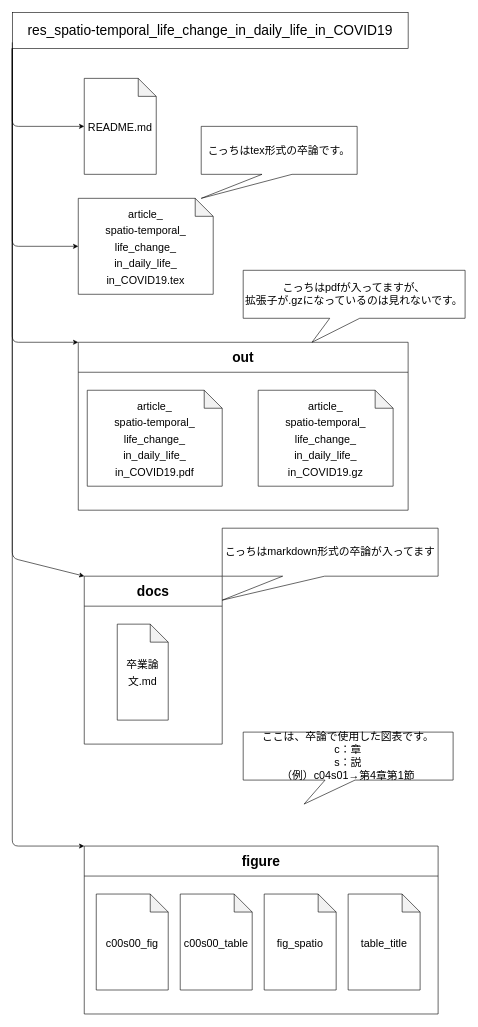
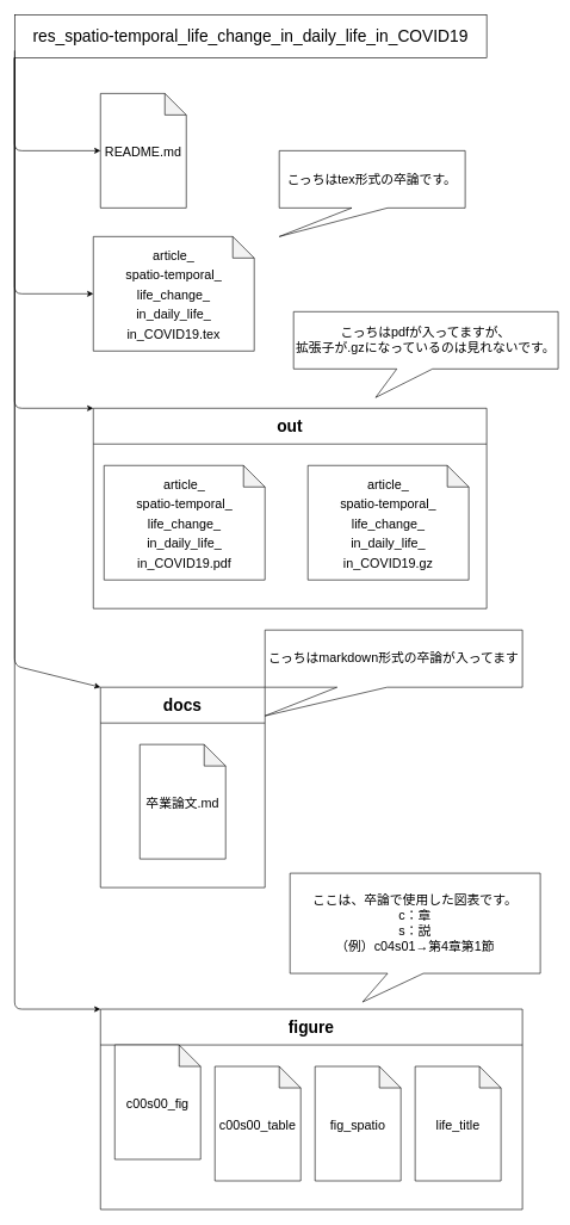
  <mxCell id="0" />
  <mxCell id="1" parent="0" />
  <mxCell id="2" value="&lt;font style=&quot;font-size: 23px;&quot;&gt;res_spatio-temporal_life_change_in_daily_life_in_COVID19&lt;/font&gt;" style="whiteSpace=wrap;html=1;" parent="1" vertex="1"><mxGeometry x="20" y="20" width="660" height="60" as="geometry" /></mxCell>
  <mxCell id="3" value="" style="endArrow=classic;html=1;fontSize=21;exitX=0;exitY=0.833;exitDx=0;exitDy=0;exitPerimeter=0;entryX=0;entryY=0;entryDx=0;entryDy=0;" parent="1" source="2" target="10" edge="1"><mxGeometry width="50" height="50" relative="1" as="geometry"><mxPoint x="-9.5" y="60" as="sourcePoint" /><mxPoint x="140" y="870" as="targetPoint" /><Array as="points"><mxPoint x="20" y="930" /></Array></mxGeometry></mxCell>
  <mxCell id="4" value="" style="endArrow=classic;html=1;fontSize=21;exitX=0;exitY=1;exitDx=0;exitDy=0;entryX=0;entryY=0;entryDx=0;entryDy=0;" parent="1" source="2" target="5" edge="1"><mxGeometry width="50" height="50" relative="1" as="geometry"><mxPoint x="-9.5" y="60" as="sourcePoint" /><mxPoint x="150" y="1270" as="targetPoint" /><Array as="points"><mxPoint x="20" y="1410" /></Array></mxGeometry></mxCell>
  <mxCell id="5" value="&lt;font style=&quot;font-size: 23px;&quot;&gt;figure&lt;/font&gt;" style="swimlane;whiteSpace=wrap;html=1;fontSize=21;startSize=50;" parent="1" vertex="1"><mxGeometry x="140" y="1410" width="590" height="280" as="geometry" /></mxCell>
- <mxCell id="6" value="&lt;font style=&quot;font-size: 18px;&quot;&gt;c00s00_fig&lt;/font&gt;" style="shape=note;whiteSpace=wrap;html=1;backgroundOutline=1;darkOpacity=0.05;fontSize=23;" parent="5" vertex="1"><mxGeometry x="20" y="80" width="120" height="160" as="geometry" /></mxCell>
- <mxCell id="7" value="&lt;font style=&quot;font-size: 18px;&quot;&gt;table_title&lt;/font&gt;" style="shape=note;whiteSpace=wrap;html=1;backgroundOutline=1;darkOpacity=0.05;fontSize=23;" parent="5" vertex="1"><mxGeometry x="440" y="80" width="120" height="160" as="geometry" /></mxCell>
+ <mxCell id="6" value="&lt;font style=&quot;font-size: 18px;&quot;&gt;c00s00_fig&lt;/font&gt;" style="shape=note;whiteSpace=wrap;html=1;backgroundOutline=1;darkOpacity=0.05;fontSize=23;" parent="5" vertex="1"><mxGeometry x="20" y="50" width="120" height="160" as="geometry" /></mxCell>
+ <mxCell id="7" value="&lt;font style=&quot;font-size: 18px;&quot;&gt;life_title&lt;/font&gt;" style="shape=note;whiteSpace=wrap;html=1;backgroundOutline=1;darkOpacity=0.05;fontSize=23;" parent="5" vertex="1"><mxGeometry x="440" y="80" width="120" height="160" as="geometry" /></mxCell>
  <mxCell id="8" value="&lt;font style=&quot;font-size: 18px;&quot;&gt;fig_spatio&lt;/font&gt;" style="shape=note;whiteSpace=wrap;html=1;backgroundOutline=1;darkOpacity=0.05;fontSize=23;" parent="5" vertex="1"><mxGeometry x="300" y="80" width="120" height="160" as="geometry" /></mxCell>
  <mxCell id="9" value="&lt;font style=&quot;font-size: 18px;&quot;&gt;c00s00_table&lt;/font&gt;" style="shape=note;whiteSpace=wrap;html=1;backgroundOutline=1;darkOpacity=0.05;fontSize=23;" parent="5" vertex="1"><mxGeometry x="160" y="80" width="120" height="160" as="geometry" /></mxCell>
  <mxCell id="10" value="&lt;span style=&quot;font-size: 23px;&quot;&gt;docs&lt;/span&gt;" style="swimlane;whiteSpace=wrap;html=1;fontSize=21;startSize=50;" parent="1" vertex="1"><mxGeometry x="140" y="960" width="230" height="280" as="geometry" /></mxCell>
- <mxCell id="11" value="&lt;span style=&quot;font-size: 18px;&quot;&gt;卒業論文.md&lt;/span&gt;" style="shape=note;whiteSpace=wrap;html=1;backgroundOutline=1;darkOpacity=0.05;fontSize=23;" parent="10" vertex="1"><mxGeometry x="55" y="80" width="85" height="160" as="geometry" /></mxCell>
+ <mxCell id="11" value="&lt;span style=&quot;font-size: 18px;&quot;&gt;卒業論文.md&lt;/span&gt;" style="shape=note;whiteSpace=wrap;html=1;backgroundOutline=1;darkOpacity=0.05;fontSize=23;" parent="10" vertex="1"><mxGeometry x="55" y="80" width="120" height="160" as="geometry" /></mxCell>
  <mxCell id="12" value="&lt;span style=&quot;font-size: 18px;&quot;&gt;article_&lt;br&gt;spatio-temporal_&lt;br&gt;life_change_&lt;br&gt;in_daily_life_&lt;br&gt;in_COVID19.tex&lt;/span&gt;" style="shape=note;whiteSpace=wrap;html=1;backgroundOutline=1;darkOpacity=0.05;fontSize=23;" parent="1" vertex="1"><mxGeometry x="130" y="330" width="225" height="160" as="geometry" /></mxCell>
  <mxCell id="13" value="&lt;span style=&quot;font-size: 18px;&quot;&gt;README.md&lt;/span&gt;" style="shape=note;whiteSpace=wrap;html=1;backgroundOutline=1;darkOpacity=0.05;fontSize=23;" parent="1" vertex="1"><mxGeometry x="140" y="130" width="120" height="160" as="geometry" /></mxCell>
  <mxCell id="14" value="" style="endArrow=classic;html=1;entryX=0;entryY=0.5;entryDx=0;entryDy=0;entryPerimeter=0;" parent="1" target="13" edge="1"><mxGeometry width="50" height="50" relative="1" as="geometry"><mxPoint x="20" y="80" as="sourcePoint" /><mxPoint x="320" y="340" as="targetPoint" /><Array as="points"><mxPoint x="20" y="210" /></Array></mxGeometry></mxCell>
  <mxCell id="15" value="" style="endArrow=classic;html=1;entryX=0;entryY=0.5;entryDx=0;entryDy=0;entryPerimeter=0;" parent="1" target="12" edge="1"><mxGeometry width="50" height="50" relative="1" as="geometry"><mxPoint x="20" y="80" as="sourcePoint" /><mxPoint x="630" y="450" as="targetPoint" /><Array as="points"><mxPoint x="20" y="410" /></Array></mxGeometry></mxCell>
- <mxCell id="16" value="&lt;font style=&quot;font-size: 18px;&quot;&gt;こっちはtex形式の卒論です。&lt;/font&gt;" style="shape=callout;whiteSpace=wrap;html=1;perimeter=calloutPerimeter;position2=0;size=40;position=0.39;base=50;" parent="1" vertex="1"><mxGeometry x="335" y="210" width="260" height="120" as="geometry" /></mxCell>
- <mxCell id="17" value="&lt;span style=&quot;font-size: 18px;&quot;&gt;ここは、卒論で使用した図表です。&lt;br&gt;c：章&lt;br&gt;s：説&lt;br&gt;（例）c04s01→第4章第1節&lt;br&gt;&lt;/span&gt;" style="shape=callout;whiteSpace=wrap;html=1;perimeter=calloutPerimeter;position2=0.29;size=40;position=0.39;base=50;" parent="1" vertex="1"><mxGeometry x="405" y="1220" width="350" height="120" as="geometry" /></mxCell>
+ <mxCell id="16" value="&lt;font style=&quot;font-size: 18px;&quot;&gt;こっちはtex形式の卒論です。&lt;/font&gt;" style="shape=callout;whiteSpace=wrap;html=1;perimeter=calloutPerimeter;position2=0;size=40;position=0.39;base=50;" parent="1" vertex="1"><mxGeometry x="390" y="210" width="260" height="120" as="geometry" /></mxCell>
+ <mxCell id="17" value="&lt;span style=&quot;font-size: 18px;&quot;&gt;ここは、卒論で使用した図表です。&lt;br&gt;c：章&lt;br&gt;s：説&lt;br&gt;（例）c04s01→第4章第1節&lt;br&gt;&lt;/span&gt;" style="shape=callout;whiteSpace=wrap;html=1;perimeter=calloutPerimeter;position2=0.29;size=40;position=0.39;base=50;" parent="1" vertex="1"><mxGeometry x="405" y="1220" width="350" height="180" as="geometry" /></mxCell>
  <mxCell id="18" value="&lt;font style=&quot;font-size: 18px;&quot;&gt;こっちはmarkdown形式の卒論が入ってます&lt;/font&gt;" style="shape=callout;whiteSpace=wrap;html=1;perimeter=calloutPerimeter;position2=0;size=40;position=0.28;base=70;" parent="1" vertex="1"><mxGeometry x="370" y="880" width="360" height="120" as="geometry" /></mxCell>
  <mxCell id="19" value="&lt;span style=&quot;font-size: 23px;&quot;&gt;out&lt;/span&gt;" style="swimlane;whiteSpace=wrap;html=1;fontSize=21;startSize=50;" parent="1" vertex="1"><mxGeometry x="130" y="570" width="550" height="280" as="geometry" /></mxCell>
  <mxCell id="20" value="&lt;span style=&quot;font-size: 18px;&quot;&gt;article_&lt;br&gt;spatio-temporal_&lt;br&gt;life_change_&lt;br&gt;in_daily_life_&lt;br&gt;in_COVID19.pdf&lt;br&gt;&lt;/span&gt;" style="shape=note;whiteSpace=wrap;html=1;backgroundOutline=1;darkOpacity=0.05;fontSize=23;" parent="19" vertex="1"><mxGeometry x="15" y="80" width="225" height="160" as="geometry" /></mxCell>
  <mxCell id="21" value="&lt;span style=&quot;font-size: 18px;&quot;&gt;article_&lt;br&gt;spatio-temporal_&lt;br&gt;life_change_&lt;br&gt;in_daily_life_&lt;br&gt;in_COVID19.gz&lt;/span&gt;" style="shape=note;whiteSpace=wrap;html=1;backgroundOutline=1;darkOpacity=0.05;fontSize=23;" parent="19" vertex="1"><mxGeometry x="300" y="80" width="225" height="160" as="geometry" /></mxCell>
  <mxCell id="22" value="" style="endArrow=classic;html=1;fontSize=18;entryX=0;entryY=0;entryDx=0;entryDy=0;" parent="1" target="19" edge="1"><mxGeometry width="50" height="50" relative="1" as="geometry"><mxPoint x="20" y="80" as="sourcePoint" /><mxPoint x="730" y="350" as="targetPoint" /><Array as="points"><mxPoint x="20" y="570" /></Array></mxGeometry></mxCell>
- <mxCell id="23" value="&lt;font style=&quot;font-size: 18px;&quot;&gt;こっちはpdfが入ってますが、&lt;br&gt;拡張子が.gzになっているのは見れないです。&lt;/font&gt;" style="shape=callout;whiteSpace=wrap;html=1;perimeter=calloutPerimeter;position2=0.31;size=40;position=0.39;base=50;" parent="1" vertex="1"><mxGeometry x="405" y="450" width="370" height="120" as="geometry" /></mxCell>
+ <mxCell id="23" value="&lt;font style=&quot;font-size: 18px;&quot;&gt;こっちはpdfが入ってますが、&lt;br&gt;拡張子が.gzになっているのは見れないです。&lt;/font&gt;" style="shape=callout;whiteSpace=wrap;html=1;perimeter=calloutPerimeter;position2=0.31;size=40;position=0.39;base=50;" parent="1" vertex="1"><mxGeometry x="410" y="435" width="370" height="120" as="geometry" /></mxCell>
